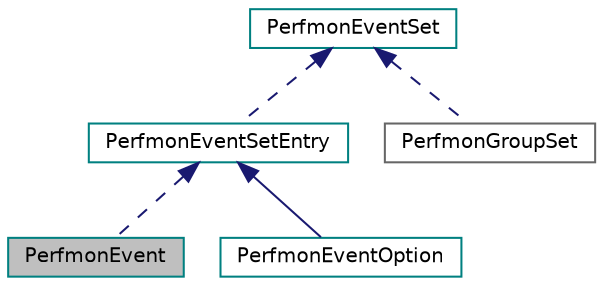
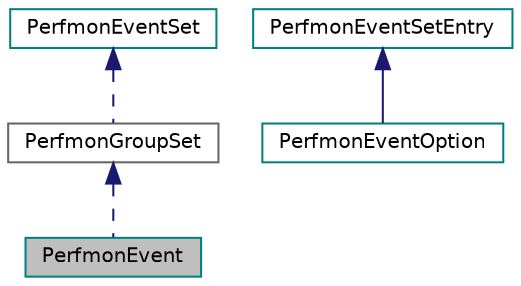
  digraph {
    node [color=teal fillcolor=white fontname=Helvetica fontsize=10 shape=record style=filled]
    edge [color=midnightblue dir=back fontname=Helvetica fontsize=10 labelfontname=Helvetica labelfontsize=10 style=dashed]
    n1 [fillcolor=grey75 fontcolor=black height=0.2 label=PerfmonEvent width=0.4]
    n2 [height=0.2 label=PerfmonEventOption width=0.4]
    n3 [height=0.2 label=PerfmonEventSetEntry width=0.4]
    n4 [height=0.2 label=PerfmonEventSet width=0.4]
    n5 [color=gray40 height=0.2 label=PerfmonGroupSet width=0.4]
-   n3 -> n1
+   n5 -> n1
    n3 -> n2 [style=solid]
-   n4 -> n3
    n4 -> n5
  }
